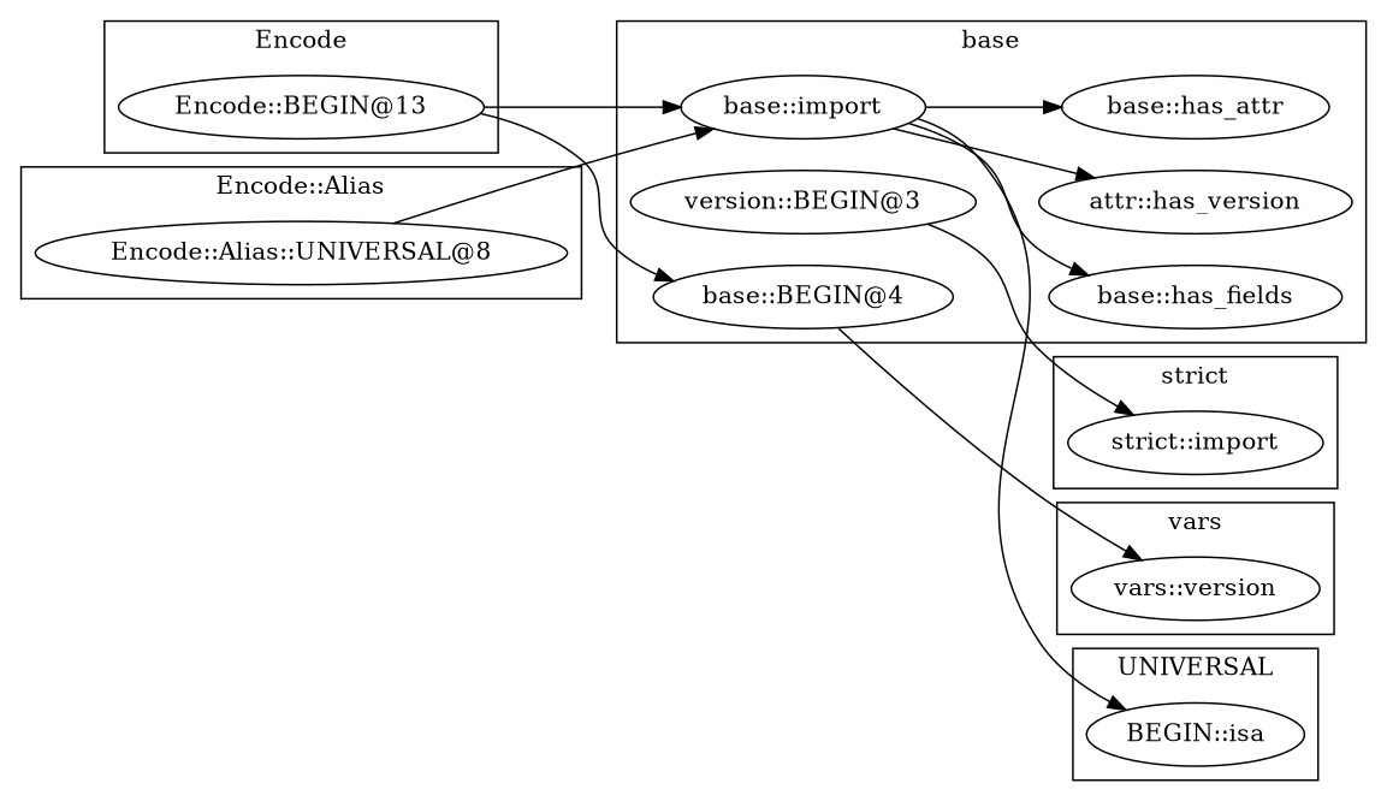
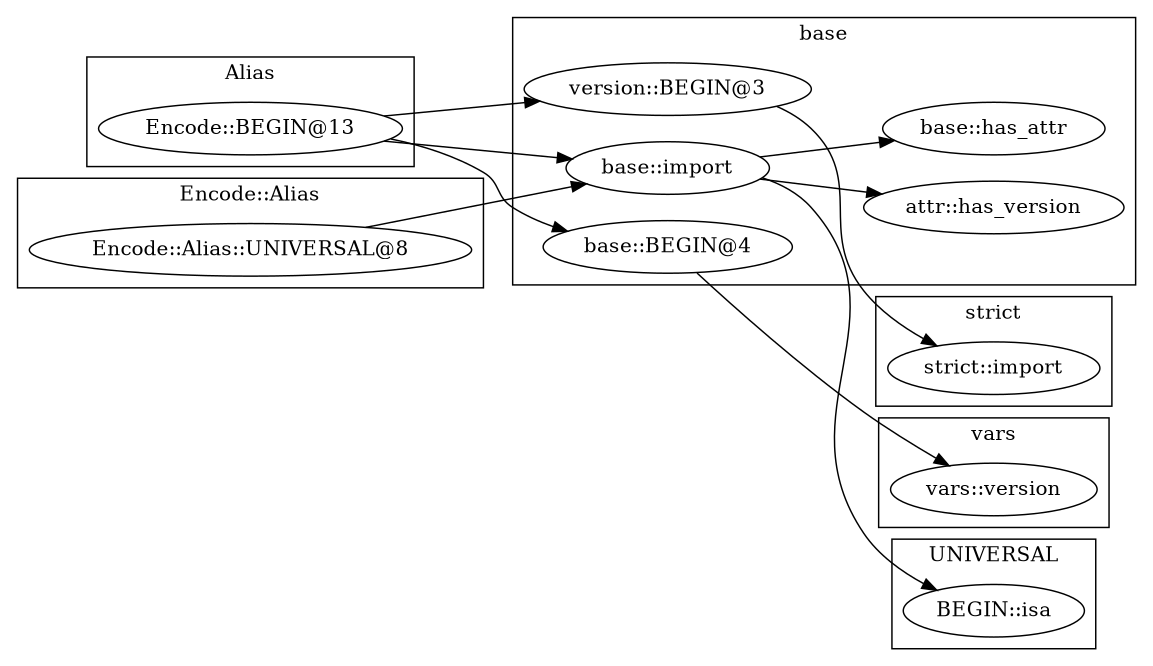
  digraph {
    rankdir=LR
    n1 [label="version::BEGIN@3"]
    "base::BEGIN@4"
-   "base::has_fields"
    n4 [label="attr::has_version"]
    "base::has_attr"
    "base::import"
    "Encode::BEGIN@13"
    n8 [label="vars::version"]
    "strict::import"
    n10 [label="BEGIN::isa"]
    n11 [label="Encode::Alias::UNIVERSAL@8"]
    subgraph cluster_1 {
      label=base
      n1
      "base::BEGIN@4"
-     "base::has_fields"
      n4
      "base::has_attr"
      "base::import"
    }
    subgraph cluster_2 {
-     label=Encode
+     label=Alias
      "Encode::BEGIN@13"
    }
    subgraph cluster_3 {
      label=vars
      n8
    }
    subgraph cluster_4 {
      label="strict"
      "strict::import"
    }
    subgraph cluster_5 {
      label=UNIVERSAL
      n10
    }
    subgraph cluster_6 {
      label="Encode::Alias"
      n11
    }
    n1 -> "strict::import"
    "base::BEGIN@4" -> n8
-   "base::import" -> "base::has_fields"
    "base::import" -> n4
    "base::import" -> "base::has_attr"
    "base::import" -> n10
+   "Encode::BEGIN@13" -> n1
    "Encode::BEGIN@13" -> "base::BEGIN@4"
    "Encode::BEGIN@13" -> "base::import"
    n11 -> "base::import"
  }
